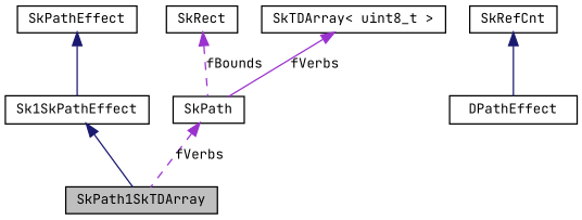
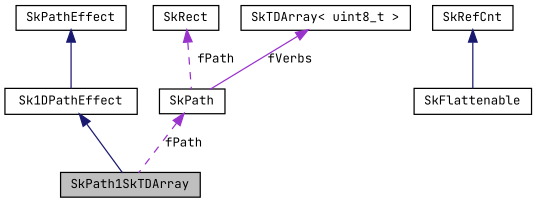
  digraph {
    fontname="JetBrains Mono"
    node [color=black fillcolor=white fontname="JetBrains Mono" fontsize=10 shape=record style=filled]
    edge [color=midnightblue dir=back fontname="JetBrains Mono" fontsize=10 labelfontname=FreeSans labelfontsize=10 style=solid]
    n1 [fillcolor=grey75 fontcolor=black height=0.2 label=SkPath1SkTDArray width=0.4]
-   n2 [height=0.2 label=Sk1SkPathEffect width=0.4]
+   n2 [height=0.2 label=Sk1DPathEffect width=0.4]
    n3 [height=0.2 label=SkPathEffect width=0.4]
-   n4 [height=0.2 label=DPathEffect width=0.4]
+   n4 [height=0.2 label=SkFlattenable width=0.4]
    n5 [height=0.2 label=SkRefCnt width=0.4]
    n6 [height=0.2 label=SkPath width=0.4]
    n7 [height=0.2 label=SkRect width=0.4]
    n8 [height=0.2 label="SkTDArray\< uint8_t \>" width=0.4]
    n2 -> n1
    n3 -> n2
    n5 -> n4
-   n6 -> n1 [color=darkorchid3 label=fVerbs style=dashed]
-   n7 -> n6 [color=darkorchid3 label=fBounds style=dashed]
+   n6 -> n1 [color=darkorchid3 label=fPath style=dashed]
+   n7 -> n6 [color=darkorchid3 label=fPath style=dashed]
    n8 -> n6 [color=darkorchid3 label=fVerbs]
  }
